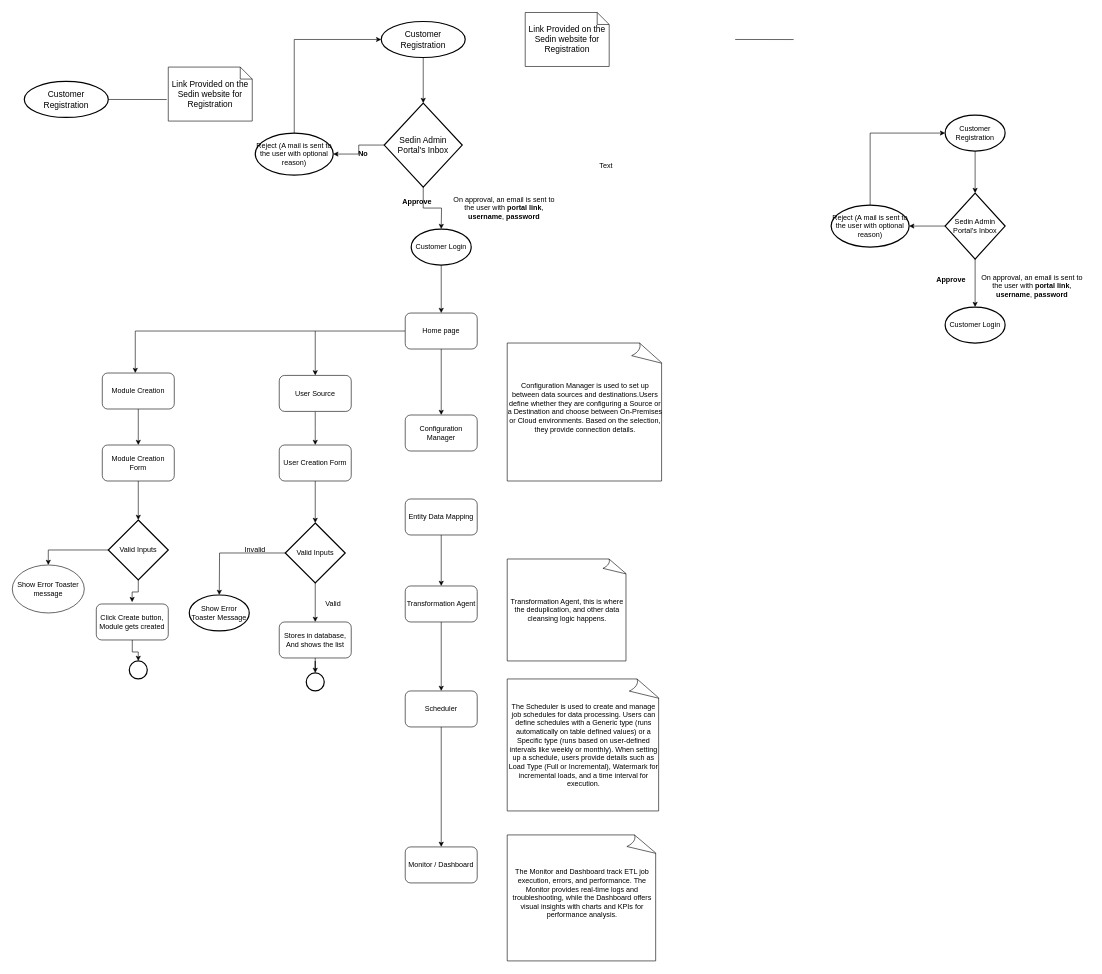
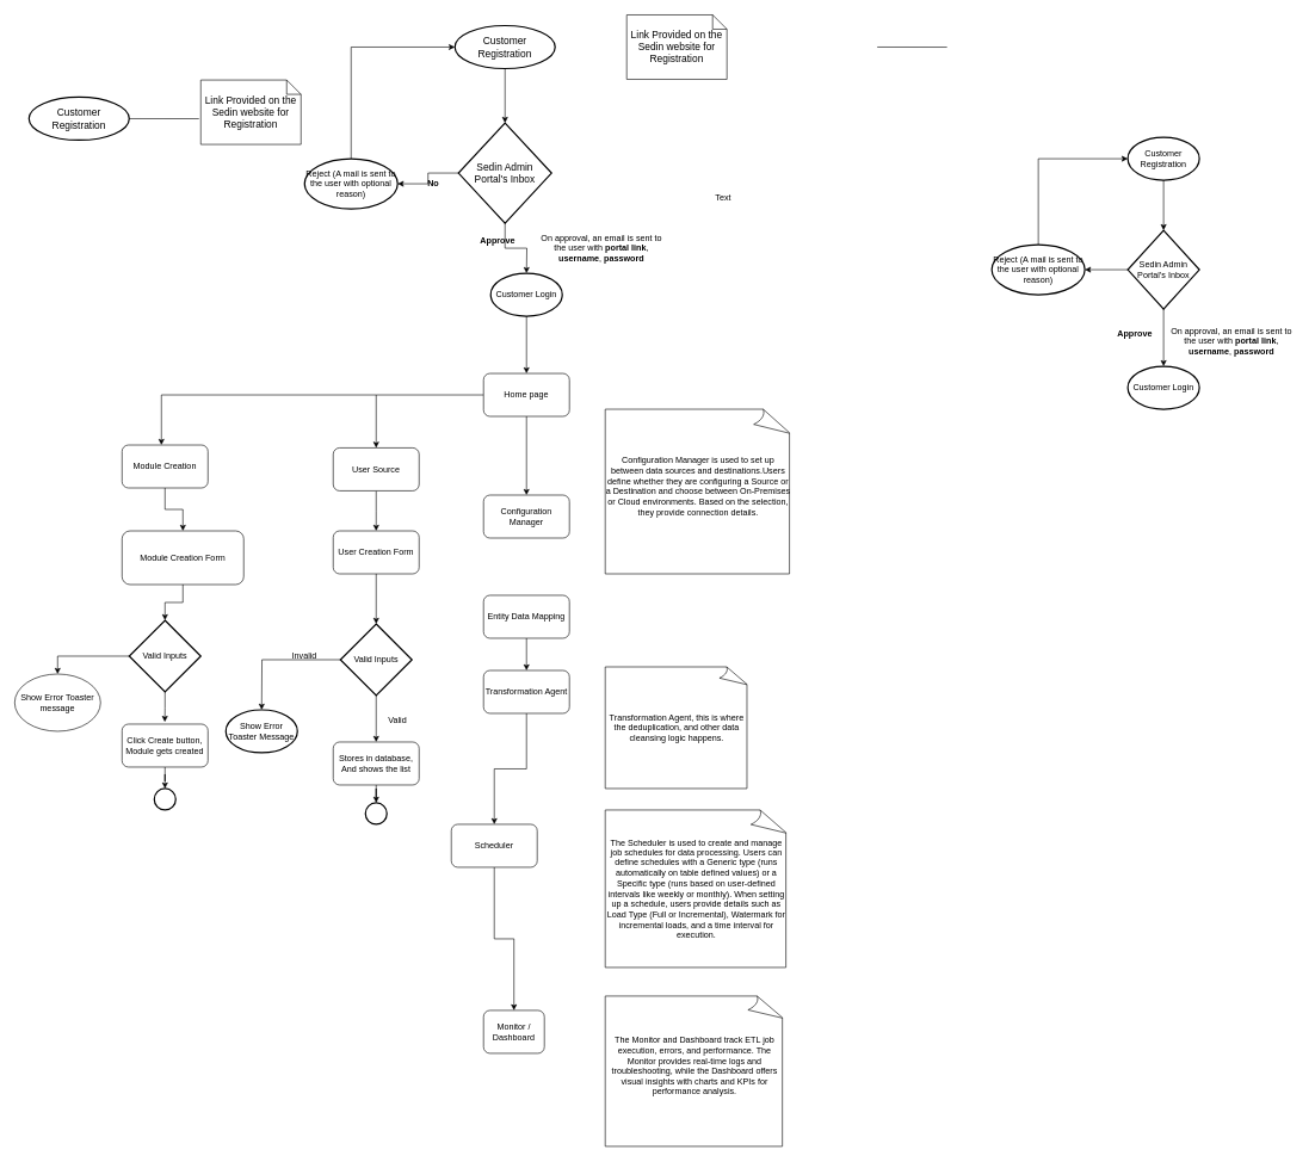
  <mxCell id="0" />
  <mxCell id="1" parent="0" />
  <mxCell id="2" style="edgeStyle=orthogonalEdgeStyle;rounded=0;orthogonalLoop=1;jettySize=auto;html=1;entryX=0.5;entryY=0;entryDx=0;entryDy=0;" edge="1" parent="1" source="3" target="5"><mxGeometry relative="1" as="geometry" /></mxCell>
  <mxCell id="3" value="&lt;font style=&quot;font-size: 14px;&quot;&gt;Customer Registration&lt;/font&gt;" style="strokeWidth=2;html=1;shape=mxgraph.flowchart.start_1;whiteSpace=wrap;" parent="1" vertex="1"><mxGeometry x="635" y="35" width="140" height="60" as="geometry" /></mxCell>
  <mxCell id="4" style="edgeStyle=orthogonalEdgeStyle;rounded=0;orthogonalLoop=1;jettySize=auto;html=1;" parent="1" source="5" edge="1"><mxGeometry relative="1" as="geometry"><mxPoint x="735" y="381" as="targetPoint" /></mxGeometry></mxCell>
  <mxCell id="5" value="&lt;font style=&quot;font-size: 14px;&quot;&gt;Sedin Admin Portal's Inbox&lt;/font&gt;" style="rhombus;whiteSpace=wrap;html=1;strokeWidth=2;" parent="1" vertex="1"><mxGeometry x="640" y="171" width="130" height="140" as="geometry" /></mxCell>
  <mxCell id="6" style="edgeStyle=orthogonalEdgeStyle;rounded=0;orthogonalLoop=1;jettySize=auto;html=1;entryX=0.5;entryY=0;entryDx=0;entryDy=0;exitX=0.5;exitY=1;exitDx=0;exitDy=0;" parent="1" source="62" target="14" edge="1"><mxGeometry relative="1" as="geometry" /></mxCell>
  <mxCell id="7" style="edgeStyle=orthogonalEdgeStyle;rounded=0;orthogonalLoop=1;jettySize=auto;html=1;entryX=0.5;entryY=0;entryDx=0;entryDy=0;exitX=0;exitY=0.5;exitDx=0;exitDy=0;" parent="1" source="62" target="23" edge="1"><mxGeometry relative="1" as="geometry" /></mxCell>
  <mxCell id="8" style="edgeStyle=orthogonalEdgeStyle;rounded=0;orthogonalLoop=1;jettySize=auto;html=1;entryX=0.5;entryY=0;entryDx=0;entryDy=0;" parent="1" source="9" target="62" edge="1"><mxGeometry relative="1" as="geometry" /></mxCell>
  <mxCell id="9" value="Customer Login" style="strokeWidth=2;html=1;shape=mxgraph.flowchart.start_1;whiteSpace=wrap;" parent="1" vertex="1"><mxGeometry x="685" y="381" width="100" height="60" as="geometry" /></mxCell>
  <mxCell id="10" value="Reject (A mail is sent to the user with optional reason)" style="strokeWidth=2;html=1;shape=mxgraph.flowchart.start_1;whiteSpace=wrap;" parent="1" vertex="1"><mxGeometry x="425" y="221" width="130" height="70" as="geometry" /></mxCell>
  <mxCell id="11" style="edgeStyle=orthogonalEdgeStyle;rounded=0;orthogonalLoop=1;jettySize=auto;html=1;entryX=1;entryY=0.5;entryDx=0;entryDy=0;entryPerimeter=0;" parent="1" source="5" target="10" edge="1"><mxGeometry relative="1" as="geometry" /></mxCell>
  <mxCell id="12" value="&lt;b&gt;Approve&lt;/b&gt;" style="text;html=1;align=center;verticalAlign=middle;whiteSpace=wrap;rounded=0;" parent="1" vertex="1"><mxGeometry x="665" y="321" width="60" height="30" as="geometry" /></mxCell>
  <mxCell id="13" value="On approval, an email is sent to the user with &lt;b&gt;portal link&lt;/b&gt;, &lt;b&gt;username&lt;/b&gt;, &lt;b&gt;password&lt;/b&gt;" style="text;html=1;align=center;verticalAlign=middle;whiteSpace=wrap;rounded=0;" parent="1" vertex="1"><mxGeometry x="745" y="331" width="190" height="30" as="geometry" /></mxCell>
  <mxCell id="14" value="Configuration Manager" style="rounded=1;whiteSpace=wrap;html=1;" parent="1" vertex="1"><mxGeometry x="675" y="691" width="120" height="60" as="geometry" /></mxCell>
  <mxCell id="15" style="edgeStyle=orthogonalEdgeStyle;rounded=0;orthogonalLoop=1;jettySize=auto;html=1;entryX=0.5;entryY=0;entryDx=0;entryDy=0;" parent="1" source="16" target="18" edge="1"><mxGeometry relative="1" as="geometry"><mxPoint x="735" y="921" as="targetPoint" /></mxGeometry></mxCell>
  <mxCell id="16" value="Entity Data Mapping" style="rounded=1;whiteSpace=wrap;html=1;" parent="1" vertex="1"><mxGeometry x="675" y="831" width="120" height="60" as="geometry" /></mxCell>
  <mxCell id="17" value="" style="edgeStyle=orthogonalEdgeStyle;rounded=0;orthogonalLoop=1;jettySize=auto;html=1;" parent="1" source="18" target="20" edge="1"><mxGeometry relative="1" as="geometry" /></mxCell>
- <mxCell id="18" value="Transformation Agent" style="rounded=1;whiteSpace=wrap;html=1;" parent="1" vertex="1"><mxGeometry x="675" y="976" width="120" height="60" as="geometry" /></mxCell>
+ <mxCell id="18" value="Transformation Agent" style="rounded=1;whiteSpace=wrap;html=1;" parent="1" vertex="1"><mxGeometry x="675" y="936" width="120" height="60" as="geometry" /></mxCell>
  <mxCell id="19" value="" style="edgeStyle=orthogonalEdgeStyle;rounded=0;orthogonalLoop=1;jettySize=auto;html=1;" parent="1" source="20" target="21" edge="1"><mxGeometry relative="1" as="geometry" /></mxCell>
- <mxCell id="20" value="Scheduler" style="rounded=1;whiteSpace=wrap;html=1;" parent="1" vertex="1"><mxGeometry x="675" y="1151" width="120" height="60" as="geometry" /></mxCell>
- <mxCell id="21" value="Monitor / Dashboard" style="rounded=1;whiteSpace=wrap;html=1;" parent="1" vertex="1"><mxGeometry x="675" y="1411" width="120" height="60" as="geometry" /></mxCell>
+ <mxCell id="20" value="Scheduler" style="rounded=1;whiteSpace=wrap;html=1;" parent="1" vertex="1"><mxGeometry x="630" y="1151" width="120" height="60" as="geometry" /></mxCell>
+ <mxCell id="21" value="Monitor / Dashboard" style="rounded=1;whiteSpace=wrap;html=1;" parent="1" vertex="1"><mxGeometry x="675" y="1411" width="85" height="60" as="geometry" /></mxCell>
  <mxCell id="22" style="edgeStyle=orthogonalEdgeStyle;rounded=0;orthogonalLoop=1;jettySize=auto;html=1;" parent="1" source="23" edge="1"><mxGeometry relative="1" as="geometry"><mxPoint x="525" y="741" as="targetPoint" /></mxGeometry></mxCell>
  <mxCell id="23" value="User Source" style="rounded=1;whiteSpace=wrap;html=1;" parent="1" vertex="1"><mxGeometry x="465" y="625" width="120" height="60" as="geometry" /></mxCell>
  <mxCell id="24" value="" style="edgeStyle=orthogonalEdgeStyle;rounded=0;orthogonalLoop=1;jettySize=auto;html=1;" parent="1" source="25" edge="1"><mxGeometry relative="1" as="geometry"><mxPoint x="525" y="871" as="targetPoint" /></mxGeometry></mxCell>
  <mxCell id="25" value="User Creation Form" style="rounded=1;whiteSpace=wrap;html=1;" parent="1" vertex="1"><mxGeometry x="465" y="741" width="120" height="60" as="geometry" /></mxCell>
  <mxCell id="26" style="edgeStyle=orthogonalEdgeStyle;rounded=0;orthogonalLoop=1;jettySize=auto;html=1;" parent="1" source="28" edge="1"><mxGeometry relative="1" as="geometry"><mxPoint x="365" y="991" as="targetPoint" /></mxGeometry></mxCell>
  <mxCell id="27" style="edgeStyle=orthogonalEdgeStyle;rounded=0;orthogonalLoop=1;jettySize=auto;html=1;entryX=0.5;entryY=0;entryDx=0;entryDy=0;exitX=0.5;exitY=1;exitDx=0;exitDy=0;exitPerimeter=0;" parent="1" source="28" target="31" edge="1"><mxGeometry relative="1" as="geometry"><Array as="points" /></mxGeometry></mxCell>
  <mxCell id="28" value="Valid Inputs" style="strokeWidth=2;html=1;shape=mxgraph.flowchart.decision;whiteSpace=wrap;" parent="1" vertex="1"><mxGeometry x="475" y="871" width="100" height="100" as="geometry" /></mxCell>
  <mxCell id="29" value="Show Error Toaster Message" style="strokeWidth=2;html=1;shape=mxgraph.flowchart.start_1;whiteSpace=wrap;" parent="1" vertex="1"><mxGeometry x="315" y="991" width="100" height="60" as="geometry" /></mxCell>
  <mxCell id="30" value="Invalid" style="text;html=1;align=center;verticalAlign=middle;whiteSpace=wrap;rounded=0;" parent="1" vertex="1"><mxGeometry x="395" y="901" width="60" height="30" as="geometry" /></mxCell>
  <mxCell id="31" value="Stores in database, And shows the list" style="rounded=1;whiteSpace=wrap;html=1;" parent="1" vertex="1"><mxGeometry x="465" y="1036" width="120" height="60" as="geometry" /></mxCell>
  <mxCell id="32" value="" style="strokeWidth=2;html=1;shape=mxgraph.flowchart.start_2;whiteSpace=wrap;" parent="1" vertex="1"><mxGeometry x="510" y="1121" width="30" height="30" as="geometry" /></mxCell>
  <mxCell id="33" style="edgeStyle=orthogonalEdgeStyle;rounded=0;orthogonalLoop=1;jettySize=auto;html=1;entryX=0.5;entryY=0;entryDx=0;entryDy=0;entryPerimeter=0;" parent="1" source="31" target="32" edge="1"><mxGeometry relative="1" as="geometry" /></mxCell>
  <mxCell id="34" value="Valid" style="text;html=1;align=center;verticalAlign=middle;whiteSpace=wrap;rounded=0;" parent="1" vertex="1"><mxGeometry x="525" y="991" width="60" height="30" as="geometry" /></mxCell>
  <mxCell id="35" value="" style="edgeStyle=orthogonalEdgeStyle;rounded=0;orthogonalLoop=1;jettySize=auto;html=1;" parent="1" source="36" target="38" edge="1"><mxGeometry relative="1" as="geometry" /></mxCell>
  <mxCell id="36" value="Customer Registration" style="strokeWidth=2;html=1;shape=mxgraph.flowchart.start_1;whiteSpace=wrap;" parent="1" vertex="1"><mxGeometry x="1575" y="191" width="100" height="60" as="geometry" /></mxCell>
  <mxCell id="37" style="edgeStyle=orthogonalEdgeStyle;rounded=0;orthogonalLoop=1;jettySize=auto;html=1;" parent="1" source="38" edge="1"><mxGeometry relative="1" as="geometry"><mxPoint x="1625" y="511" as="targetPoint" /></mxGeometry></mxCell>
  <mxCell id="38" value="Sedin Admin Portal's Inbox" style="rhombus;whiteSpace=wrap;html=1;strokeWidth=2;" parent="1" vertex="1"><mxGeometry x="1575" y="321" width="100" height="110" as="geometry" /></mxCell>
  <mxCell id="39" value="Reject (A mail is sent to the user with optional reason)" style="strokeWidth=2;html=1;shape=mxgraph.flowchart.start_1;whiteSpace=wrap;" parent="1" vertex="1"><mxGeometry x="1385" y="341" width="130" height="70" as="geometry" /></mxCell>
  <mxCell id="40" style="edgeStyle=orthogonalEdgeStyle;rounded=0;orthogonalLoop=1;jettySize=auto;html=1;entryX=1;entryY=0.5;entryDx=0;entryDy=0;entryPerimeter=0;" parent="1" source="38" target="39" edge="1"><mxGeometry relative="1" as="geometry" /></mxCell>
  <mxCell id="41" style="edgeStyle=orthogonalEdgeStyle;rounded=0;orthogonalLoop=1;jettySize=auto;html=1;entryX=0;entryY=0.5;entryDx=0;entryDy=0;entryPerimeter=0;" parent="1" source="39" target="36" edge="1"><mxGeometry relative="1" as="geometry"><Array as="points"><mxPoint x="1450" y="221" /></Array></mxGeometry></mxCell>
  <mxCell id="42" value="&lt;b&gt;Approve&lt;/b&gt;" style="text;html=1;align=center;verticalAlign=middle;whiteSpace=wrap;rounded=0;" parent="1" vertex="1"><mxGeometry x="1555" y="451" width="60" height="30" as="geometry" /></mxCell>
  <mxCell id="43" value="On approval, an email is sent to the user with &lt;b&gt;portal link&lt;/b&gt;, &lt;b&gt;username&lt;/b&gt;, &lt;b&gt;password&lt;/b&gt;" style="text;html=1;align=center;verticalAlign=middle;whiteSpace=wrap;rounded=0;" parent="1" vertex="1"><mxGeometry x="1625" y="461" width="190" height="30" as="geometry" /></mxCell>
  <mxCell id="44" value="Customer Login" style="strokeWidth=2;html=1;shape=mxgraph.flowchart.start_1;whiteSpace=wrap;" parent="1" vertex="1"><mxGeometry x="1575" y="511" width="100" height="60" as="geometry" /></mxCell>
  <mxCell id="45" value="" style="edgeStyle=orthogonalEdgeStyle;rounded=0;orthogonalLoop=1;jettySize=auto;html=1;" parent="1" edge="1"><mxGeometry relative="1" as="geometry"><mxPoint x="525" y="551" as="sourcePoint" /><mxPoint x="225" y="621" as="targetPoint" /><Array as="points"><mxPoint x="225" y="551" /></Array></mxGeometry></mxCell>
- <mxCell id="46" value="Module Creation Form" style="whiteSpace=wrap;html=1;rounded=1;" parent="1" vertex="1"><mxGeometry x="170" y="741" width="120" height="60" as="geometry" /></mxCell>
+ <mxCell id="46" value="Module Creation Form" style="whiteSpace=wrap;html=1;rounded=1;" parent="1" vertex="1"><mxGeometry x="170" y="741" width="170" height="75" as="geometry" /></mxCell>
  <mxCell id="47" value="" style="edgeStyle=orthogonalEdgeStyle;rounded=0;orthogonalLoop=1;jettySize=auto;html=1;entryX=0.498;entryY=-0.05;entryDx=0;entryDy=0;entryPerimeter=0;" parent="1" source="49" target="51" edge="1"><mxGeometry relative="1" as="geometry"><mxPoint x="230" y="1066" as="targetPoint" /></mxGeometry></mxCell>
  <mxCell id="48" style="edgeStyle=orthogonalEdgeStyle;rounded=0;orthogonalLoop=1;jettySize=auto;html=1;entryX=0.5;entryY=0;entryDx=0;entryDy=0;" parent="1" source="49" target="52" edge="1"><mxGeometry relative="1" as="geometry" /></mxCell>
  <mxCell id="49" value="Valid Inputs" style="strokeWidth=2;html=1;shape=mxgraph.flowchart.decision;whiteSpace=wrap;" parent="1" vertex="1"><mxGeometry x="180" y="866" width="100" height="100" as="geometry" /></mxCell>
  <mxCell id="50" style="edgeStyle=orthogonalEdgeStyle;rounded=0;orthogonalLoop=1;jettySize=auto;html=1;entryX=0.5;entryY=0;entryDx=0;entryDy=0;entryPerimeter=0;exitX=0.5;exitY=1;exitDx=0;exitDy=0;" parent="1" source="46" target="49" edge="1"><mxGeometry relative="1" as="geometry"><mxPoint x="230" y="801" as="sourcePoint" /></mxGeometry></mxCell>
- <mxCell id="51" value="Click Create button, Module gets created" style="rounded=1;whiteSpace=wrap;html=1;" parent="1" vertex="1"><mxGeometry x="160" y="1006" width="120" height="60" as="geometry" /></mxCell>
+ <mxCell id="51" value="Click Create button, Module gets created" style="rounded=1;whiteSpace=wrap;html=1;" parent="1" vertex="1"><mxGeometry x="170" y="1011" width="120" height="60" as="geometry" /></mxCell>
  <mxCell id="52" value="Show Error Toaster message" style="ellipse;whiteSpace=wrap;html=1;" parent="1" vertex="1"><mxGeometry x="20" y="941" width="120" height="80" as="geometry" /></mxCell>
  <mxCell id="53" value="" style="strokeWidth=2;html=1;shape=mxgraph.flowchart.start_2;whiteSpace=wrap;" parent="1" vertex="1"><mxGeometry x="215" y="1101" width="30" height="30" as="geometry" /></mxCell>
  <mxCell id="54" style="edgeStyle=orthogonalEdgeStyle;rounded=0;orthogonalLoop=1;jettySize=auto;html=1;entryX=0.5;entryY=0;entryDx=0;entryDy=0;entryPerimeter=0;" parent="1" source="51" target="53" edge="1"><mxGeometry relative="1" as="geometry" /></mxCell>
  <mxCell id="55" style="edgeStyle=orthogonalEdgeStyle;rounded=0;orthogonalLoop=1;jettySize=auto;html=1;entryX=0.5;entryY=0;entryDx=0;entryDy=0;" parent="1" source="56" target="46" edge="1"><mxGeometry relative="1" as="geometry" /></mxCell>
  <mxCell id="56" value="Module Creation" style="rounded=1;whiteSpace=wrap;html=1;" parent="1" vertex="1"><mxGeometry x="170" y="621" width="120" height="60" as="geometry" /></mxCell>
  <mxCell id="57" value="&#10;&lt;p data-pm-slice=&quot;1 1 []&quot;&gt;Configuration Manager  is used to set up between data sources and destinations.Users define whether they are configuring a Source  or a Destination and choose between On-Premises or Cloud environments.  Based on the selection, they provide connection details.&lt;/p&gt;&#10;&#10;" style="whiteSpace=wrap;html=1;shape=mxgraph.basic.document" parent="1" vertex="1"><mxGeometry x="845" y="571" width="260" height="230" as="geometry" /></mxCell>
  <mxCell id="58" value="Transformation Agent, this is where the deduplication, and other data cleansing logic happens." style="whiteSpace=wrap;html=1;shape=mxgraph.basic.document" parent="1" vertex="1"><mxGeometry x="845" y="931" width="200" height="170" as="geometry" /></mxCell>
  <mxCell id="59" value="&lt;span style=&quot;background-color: transparent; color: light-dark(rgb(0, 0, 0), rgb(255, 255, 255));&quot;&gt;The Scheduler is used to create and manage job schedules for data processing. Users can define schedules with a Generic type (runs automatically on table defined values) or a Specific type (runs based on user-defined intervals like weekly or monthly). When setting up a schedule, users provide details such as Load Type (Full or Incremental), Watermark for incremental loads, and a time interval for execution.&lt;/span&gt;" style="whiteSpace=wrap;html=1;shape=mxgraph.basic.document" parent="1" vertex="1"><mxGeometry x="845" y="1131" width="255" height="220" as="geometry" /></mxCell>
  <mxCell id="60" value="&#10;&lt;p data-pm-slice=&quot;0 0 []&quot;&gt;The Monitor and Dashboard track ETL job execution, errors, and performance. The Monitor provides real-time logs and troubleshooting, while the Dashboard offers visual insights with charts and KPIs for performance analysis.&lt;/p&gt;&#10;&#10;" style="whiteSpace=wrap;html=1;shape=mxgraph.basic.document" parent="1" vertex="1"><mxGeometry x="845" y="1391" width="250" height="210" as="geometry" /></mxCell>
  <mxCell id="61" value="&lt;b&gt;No&lt;/b&gt;" style="text;html=1;align=center;verticalAlign=middle;whiteSpace=wrap;rounded=0;" parent="1" vertex="1"><mxGeometry x="575" y="241" width="60" height="30" as="geometry" /></mxCell>
  <mxCell id="62" value="Home page" style="rounded=1;whiteSpace=wrap;html=1;" parent="1" vertex="1"><mxGeometry x="675" y="521" width="120" height="60" as="geometry" /></mxCell>
  <mxCell id="63" value="&lt;font style=&quot;font-size: 14px;&quot;&gt;Link Provided on the Sedin website for Registration&lt;/font&gt;" style="shape=note;size=20;whiteSpace=wrap;html=1;" vertex="1" parent="1"><mxGeometry x="875" y="20" width="140" height="90" as="geometry" /></mxCell>
  <mxCell id="64" value="" style="endArrow=none;html=1;rounded=0;entryX=-0.018;entryY=0.601;entryDx=0;entryDy=0;entryPerimeter=0;exitX=1;exitY=0.5;exitDx=0;exitDy=0;exitPerimeter=0;" edge="1" parent="1"><mxGeometry width="50" height="50" relative="1" as="geometry"><mxPoint x="1225" y="65" as="sourcePoint" /><mxPoint x="1322.48" y="65.09" as="targetPoint" /></mxGeometry></mxCell>
  <mxCell id="65" value="&lt;font style=&quot;font-size: 14px;&quot;&gt;Customer Registration&lt;/font&gt;" style="strokeWidth=2;html=1;shape=mxgraph.flowchart.start_1;whiteSpace=wrap;" vertex="1" parent="1"><mxGeometry x="40" y="135" width="140" height="60" as="geometry" /></mxCell>
  <mxCell id="66" value="&lt;font style=&quot;font-size: 14px;&quot;&gt;Link Provided on the Sedin website for Registration&lt;/font&gt;" style="shape=note;size=20;whiteSpace=wrap;html=1;" vertex="1" parent="1"><mxGeometry x="280" y="111" width="140" height="90" as="geometry" /></mxCell>
  <mxCell id="67" value="" style="endArrow=none;html=1;rounded=0;entryX=-0.018;entryY=0.601;entryDx=0;entryDy=0;entryPerimeter=0;exitX=1;exitY=0.5;exitDx=0;exitDy=0;exitPerimeter=0;" edge="1" source="65" target="66" parent="1"><mxGeometry width="50" height="50" relative="1" as="geometry"><mxPoint x="200" y="225" as="sourcePoint" /><mxPoint x="250" y="175" as="targetPoint" /></mxGeometry></mxCell>
  <mxCell id="68" style="edgeStyle=orthogonalEdgeStyle;rounded=0;orthogonalLoop=1;jettySize=auto;html=1;exitX=0.5;exitY=0;exitDx=0;exitDy=0;exitPerimeter=0;entryX=0;entryY=0.5;entryDx=0;entryDy=0;entryPerimeter=0;" edge="1" parent="1" source="10" target="3"><mxGeometry relative="1" as="geometry" /></mxCell>
  <mxCell id="69" value="Text" style="text;html=1;align=center;verticalAlign=middle;whiteSpace=wrap;rounded=0;" vertex="1" parent="1"><mxGeometry x="980" y="261" width="60" height="30" as="geometry" /></mxCell>
